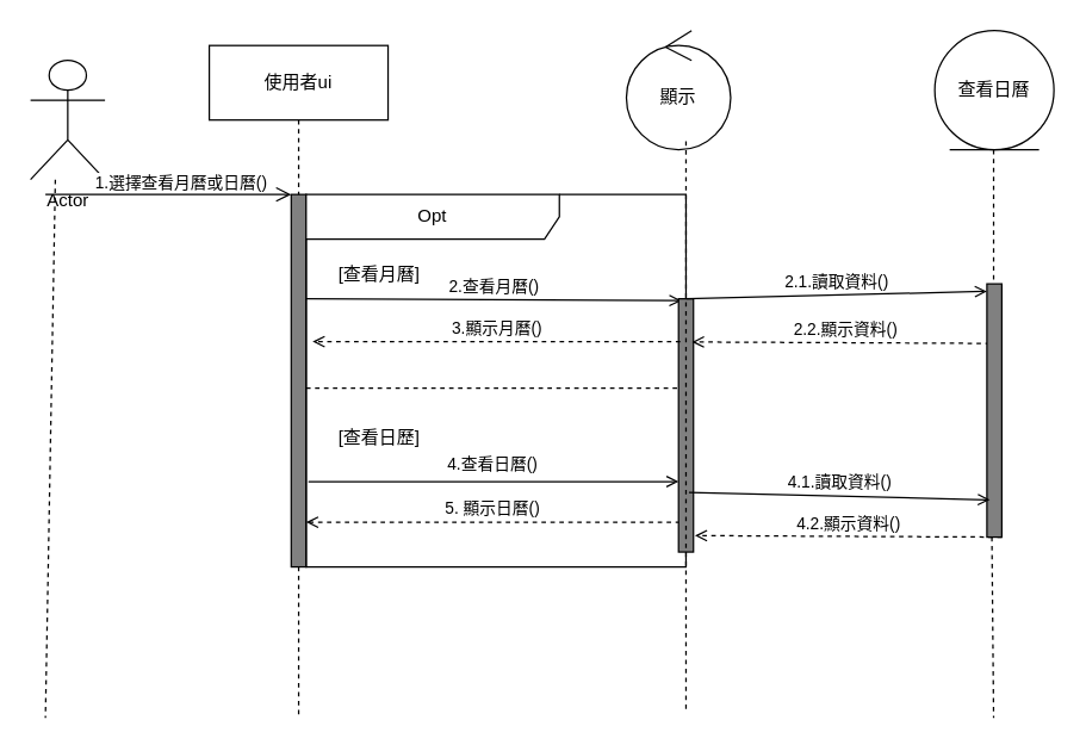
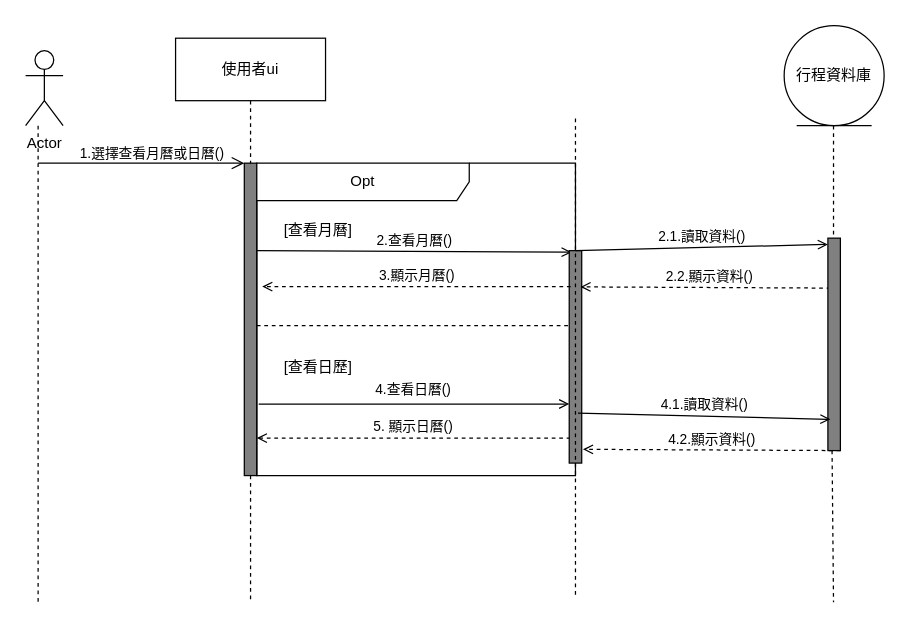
  <mxCell id="0" />
  <mxCell id="1" parent="0" />
- <mxCell id="2" value="顯示" style="ellipse;shape=umlControl;whiteSpace=wrap;html=1;" vertex="1" parent="1"><mxGeometry x="420" y="20" width="70" height="80" as="geometry" /></mxCell>
- <mxCell id="3" value="查看日曆" style="ellipse;shape=umlEntity;whiteSpace=wrap;html=1;" vertex="1" parent="1"><mxGeometry x="627" y="20" width="80" height="80" as="geometry" /></mxCell>
- <mxCell id="4" value="Actor" style="shape=umlActor;verticalLabelPosition=bottom;verticalAlign=top;html=1;" vertex="1" parent="1"><mxGeometry x="20" y="40" width="50" height="80" as="geometry" /></mxCell>
+ <mxCell id="3" value="行程資料庫" style="ellipse;shape=umlEntity;whiteSpace=wrap;html=1;" vertex="1" parent="1"><mxGeometry x="627" y="20" width="80" height="80" as="geometry" /></mxCell>
+ <mxCell id="4" value="Actor" style="shape=umlActor;verticalLabelPosition=bottom;verticalAlign=top;html=1;" vertex="1" parent="1"><mxGeometry x="20" y="40" width="30" height="60" as="geometry" /></mxCell>
  <mxCell id="5" value="使用者ui" style="shape=umlLifeline;perimeter=lifelinePerimeter;whiteSpace=wrap;html=1;container=1;dropTarget=0;collapsible=0;recursiveResize=0;outlineConnect=0;portConstraint=eastwest;newEdgeStyle={&quot;curved&quot;:0,&quot;rounded&quot;:0};size=50;" vertex="1" parent="1"><mxGeometry x="140" y="30" width="120" height="450" as="geometry" /></mxCell>
  <mxCell id="6" value="" style="html=1;points=[[0,0,0,0,5],[0,1,0,0,-5],[1,0,0,0,5],[1,1,0,0,-5]];perimeter=orthogonalPerimeter;outlineConnect=0;targetShapes=umlLifeline;portConstraint=eastwest;newEdgeStyle={&quot;curved&quot;:0,&quot;rounded&quot;:0};fillColor=#808080;" vertex="1" parent="1"><mxGeometry x="195" y="130" width="10" height="250" as="geometry" /></mxCell>
  <mxCell id="7" value="&lt;font style=&quot;vertical-align: inherit;&quot;&gt;&lt;font style=&quot;vertical-align: inherit;&quot;&gt;Opt&lt;/font&gt;&lt;/font&gt;" style="shape=umlFrame;whiteSpace=wrap;html=1;pointerEvents=0;recursiveResize=0;container=1;collapsible=0;width=170;" vertex="1" parent="1"><mxGeometry x="205" y="130" width="255" height="250" as="geometry" /></mxCell>
  <mxCell id="8" value="&lt;font style=&quot;vertical-align: inherit;&quot;&gt;&lt;font style=&quot;vertical-align: inherit;&quot;&gt;[查看月曆]&lt;/font&gt;&lt;/font&gt;" style="text;html=1;" vertex="1" parent="7"><mxGeometry width="100" height="20" relative="1" as="geometry"><mxPoint x="20" y="40" as="offset" /></mxGeometry></mxCell>
  <mxCell id="9" value="&lt;font style=&quot;vertical-align: inherit;&quot;&gt;&lt;font style=&quot;vertical-align: inherit;&quot;&gt;[查看日歷]&lt;/font&gt;&lt;/font&gt;" style="line;strokeWidth=1;dashed=1;labelPosition=center;verticalLabelPosition=bottom;align=left;verticalAlign=top;spacingLeft=20;spacingTop=15;html=1;whiteSpace=wrap;" vertex="1" parent="7"><mxGeometry y="125" width="250" height="10" as="geometry" /></mxCell>
  <mxCell id="10" value="&lt;font style=&quot;vertical-align: inherit;&quot;&gt;&lt;font style=&quot;vertical-align: inherit;&quot;&gt;&lt;font style=&quot;vertical-align: inherit;&quot;&gt;&lt;font style=&quot;vertical-align: inherit;&quot;&gt;&lt;font style=&quot;vertical-align: inherit;&quot;&gt;&lt;font style=&quot;vertical-align: inherit;&quot;&gt;&lt;font style=&quot;vertical-align: inherit;&quot;&gt;&lt;font style=&quot;vertical-align: inherit;&quot;&gt;&lt;font style=&quot;vertical-align: inherit;&quot;&gt;&lt;font style=&quot;vertical-align: inherit;&quot;&gt;2.查看月曆()&lt;/font&gt;&lt;/font&gt;&lt;/font&gt;&lt;/font&gt;&lt;/font&gt;&lt;/font&gt;&lt;/font&gt;&lt;/font&gt;&lt;/font&gt;&lt;/font&gt;" style="html=1;verticalAlign=bottom;labelBackgroundColor=none;endArrow=open;endFill=0;rounded=0;entryX=0.988;entryY=0.285;entryDx=0;entryDy=0;entryPerimeter=0;" edge="1" parent="7" target="7"><mxGeometry x="-0.0" width="160" relative="1" as="geometry"><mxPoint y="70" as="sourcePoint" /><mxPoint x="285" y="70" as="targetPoint" /><mxPoint as="offset" /></mxGeometry></mxCell>
  <mxCell id="11" value="&lt;font style=&quot;vertical-align: inherit;&quot;&gt;&lt;font style=&quot;vertical-align: inherit;&quot;&gt;&lt;font style=&quot;vertical-align: inherit;&quot;&gt;&lt;font style=&quot;vertical-align: inherit;&quot;&gt;&lt;font style=&quot;vertical-align: inherit;&quot;&gt;&lt;font style=&quot;vertical-align: inherit;&quot;&gt;&lt;font style=&quot;vertical-align: inherit;&quot;&gt;&lt;font style=&quot;vertical-align: inherit;&quot;&gt;&lt;font style=&quot;vertical-align: inherit;&quot;&gt;&lt;font style=&quot;vertical-align: inherit;&quot;&gt;4.查看日曆()&lt;/font&gt;&lt;/font&gt;&lt;/font&gt;&lt;/font&gt;&lt;/font&gt;&lt;/font&gt;&lt;/font&gt;&lt;/font&gt;&lt;/font&gt;&lt;/font&gt;" style="html=1;verticalAlign=bottom;labelBackgroundColor=none;endArrow=open;endFill=0;rounded=0;" edge="1" parent="7" source="14"><mxGeometry x="0.695" y="130" width="160" relative="1" as="geometry"><mxPoint y="180" as="sourcePoint" /><mxPoint x="255" y="181" as="targetPoint" /><mxPoint as="offset" /></mxGeometry></mxCell>
  <mxCell id="12" value="&lt;font style=&quot;vertical-align: inherit;&quot;&gt;&lt;font style=&quot;vertical-align: inherit;&quot;&gt;&lt;font style=&quot;vertical-align: inherit;&quot;&gt;&lt;font style=&quot;vertical-align: inherit;&quot;&gt;&lt;font style=&quot;vertical-align: inherit;&quot;&gt;&lt;font style=&quot;vertical-align: inherit;&quot;&gt;&lt;font style=&quot;vertical-align: inherit;&quot;&gt;&lt;font style=&quot;vertical-align: inherit;&quot;&gt;&lt;font style=&quot;vertical-align: inherit;&quot;&gt;&lt;font style=&quot;vertical-align: inherit;&quot;&gt;5. 顯示日&lt;/font&gt;&lt;/font&gt;&lt;/font&gt;&lt;/font&gt;&lt;/font&gt;&lt;/font&gt;&lt;/font&gt;&lt;/font&gt;&lt;/font&gt;&lt;/font&gt;&lt;span style=&quot;background-color: initial;&quot;&gt;&lt;font style=&quot;vertical-align: inherit;&quot;&gt;&lt;font style=&quot;vertical-align: inherit;&quot;&gt;曆()&lt;/font&gt;&lt;/font&gt;&lt;/span&gt;" style="html=1;verticalAlign=bottom;labelBackgroundColor=none;endArrow=open;endFill=0;dashed=1;rounded=0;entryX=0.017;entryY=0.395;entryDx=0;entryDy=0;entryPerimeter=0;" edge="1" parent="7"><mxGeometry x="0.004" width="160" relative="1" as="geometry"><mxPoint x="251" y="220" as="sourcePoint" /><mxPoint y="220" as="targetPoint" /><mxPoint as="offset" /></mxGeometry></mxCell>
  <mxCell id="13" value="" style="html=1;verticalAlign=bottom;labelBackgroundColor=none;endArrow=open;endFill=0;rounded=0;exitX=0.006;exitY=0.771;exitDx=0;exitDy=0;exitPerimeter=0;" edge="1" parent="7" source="7" target="14"><mxGeometry width="160" relative="1" as="geometry"><mxPoint x="255" y="320" as="sourcePoint" /><mxPoint x="510" y="321" as="targetPoint" /></mxGeometry></mxCell>
  <mxCell id="14" value="" style="html=1;points=[[0,0,0,0,5],[0,1,0,0,-5],[1,0,0,0,5],[1,1,0,0,-5]];perimeter=orthogonalPerimeter;outlineConnect=0;targetShapes=umlLifeline;portConstraint=eastwest;newEdgeStyle={&quot;curved&quot;:0,&quot;rounded&quot;:0};fillColor=#808080;" vertex="1" parent="7"><mxGeometry x="250" y="70" width="10" height="170" as="geometry" /></mxCell>
  <mxCell id="15" value="" style="endArrow=none;startArrow=none;endFill=0;startFill=0;endSize=8;html=1;verticalAlign=bottom;labelBackgroundColor=none;strokeWidth=1;rounded=0;exitX=0.333;exitY=1;exitDx=0;exitDy=0;exitPerimeter=0;dashed=1;" edge="1" parent="7"><mxGeometry width="160" relative="1" as="geometry"><mxPoint x="255" y="-35.67" as="sourcePoint" /><mxPoint x="255" y="345.663" as="targetPoint" /></mxGeometry></mxCell>
  <mxCell id="16" value="&lt;font style=&quot;vertical-align: inherit;&quot;&gt;&lt;font style=&quot;vertical-align: inherit;&quot;&gt;&lt;font style=&quot;vertical-align: inherit;&quot;&gt;&lt;font style=&quot;vertical-align: inherit;&quot;&gt;3.顯示月曆()&lt;/font&gt;&lt;/font&gt;&lt;/font&gt;&lt;/font&gt;" style="html=1;verticalAlign=bottom;labelBackgroundColor=none;endArrow=open;endFill=0;dashed=1;rounded=0;entryX=0.017;entryY=0.395;entryDx=0;entryDy=0;entryPerimeter=0;exitX=0.985;exitY=0.395;exitDx=0;exitDy=0;exitPerimeter=0;" edge="1" parent="1" source="7" target="7"><mxGeometry x="-0.0" width="160" relative="1" as="geometry"><mxPoint x="300" y="230" as="sourcePoint" /><mxPoint x="460" y="230" as="targetPoint" /><mxPoint as="offset" /></mxGeometry></mxCell>
  <mxCell id="17" value="" style="endArrow=open;startArrow=none;endFill=0;startFill=0;endSize=8;html=1;verticalAlign=bottom;labelBackgroundColor=none;strokeWidth=1;rounded=0;" edge="1" parent="1" target="6"><mxGeometry width="160" relative="1" as="geometry"><mxPoint x="30" y="130" as="sourcePoint" /><mxPoint x="175" y="130" as="targetPoint" /></mxGeometry></mxCell>
  <mxCell id="18" value="&lt;font style=&quot;vertical-align: inherit;&quot;&gt;&lt;font style=&quot;vertical-align: inherit;&quot;&gt;&lt;font style=&quot;vertical-align: inherit;&quot;&gt;&lt;font style=&quot;vertical-align: inherit;&quot;&gt;&lt;font style=&quot;vertical-align: inherit;&quot;&gt;&lt;font style=&quot;vertical-align: inherit;&quot;&gt;1.選擇查看月曆或日曆()&lt;/font&gt;&lt;/font&gt;&lt;/font&gt;&lt;/font&gt;&lt;/font&gt;&lt;/font&gt;" style="edgeLabel;html=1;align=center;verticalAlign=middle;resizable=0;points=[];" vertex="1" connectable="0" parent="17"><mxGeometry x="0.084" y="9" relative="1" as="geometry"><mxPoint x="1" as="offset" /></mxGeometry></mxCell>
  <mxCell id="19" value="" style="endArrow=none;startArrow=none;endFill=0;startFill=0;endSize=8;html=1;verticalAlign=bottom;labelBackgroundColor=none;strokeWidth=1;rounded=0;exitX=0.333;exitY=1;exitDx=0;exitDy=0;exitPerimeter=0;dashed=1;" edge="1" parent="1" source="4"><mxGeometry width="160" relative="1" as="geometry"><mxPoint x="20" y="200" as="sourcePoint" /><mxPoint x="30" y="481.333" as="targetPoint" /></mxGeometry></mxCell>
  <mxCell id="20" value="" style="endArrow=none;startArrow=none;endFill=0;startFill=0;endSize=8;html=1;verticalAlign=bottom;labelBackgroundColor=none;strokeWidth=1;rounded=0;exitX=0.333;exitY=1;exitDx=0;exitDy=0;exitPerimeter=0;dashed=1;" edge="1" parent="1" source="24"><mxGeometry width="160" relative="1" as="geometry"><mxPoint x="666.5" y="100" as="sourcePoint" /><mxPoint x="666.5" y="481.333" as="targetPoint" /></mxGeometry></mxCell>
  <mxCell id="21" value="&lt;font style=&quot;vertical-align: inherit;&quot;&gt;&lt;font style=&quot;vertical-align: inherit;&quot;&gt;&lt;font style=&quot;vertical-align: inherit;&quot;&gt;&lt;font style=&quot;vertical-align: inherit;&quot;&gt;&lt;font style=&quot;vertical-align: inherit;&quot;&gt;&lt;font style=&quot;vertical-align: inherit;&quot;&gt;&lt;font style=&quot;vertical-align: inherit;&quot;&gt;&lt;font style=&quot;vertical-align: inherit;&quot;&gt;&lt;font style=&quot;vertical-align: inherit;&quot;&gt;&lt;font style=&quot;vertical-align: inherit;&quot;&gt;2.1.讀取資料()&lt;/font&gt;&lt;/font&gt;&lt;/font&gt;&lt;/font&gt;&lt;/font&gt;&lt;/font&gt;&lt;/font&gt;&lt;/font&gt;&lt;/font&gt;&lt;/font&gt;" style="html=1;verticalAlign=bottom;labelBackgroundColor=none;endArrow=open;endFill=0;rounded=0;entryX=0;entryY=0;entryDx=0;entryDy=5;entryPerimeter=0;" edge="1" parent="1" target="24"><mxGeometry x="-0.0" width="160" relative="1" as="geometry"><mxPoint x="460" y="200" as="sourcePoint" /><mxPoint x="670" y="201" as="targetPoint" /><mxPoint as="offset" /></mxGeometry></mxCell>
  <mxCell id="22" value="&lt;font style=&quot;vertical-align: inherit;&quot;&gt;&lt;font style=&quot;vertical-align: inherit;&quot;&gt;&lt;font style=&quot;vertical-align: inherit;&quot;&gt;&lt;font style=&quot;vertical-align: inherit;&quot;&gt;2.2.顯示資料()&lt;/font&gt;&lt;/font&gt;&lt;/font&gt;&lt;/font&gt;" style="html=1;verticalAlign=bottom;labelBackgroundColor=none;endArrow=open;endFill=0;dashed=1;rounded=0;entryX=0.017;entryY=0.395;entryDx=0;entryDy=0;entryPerimeter=0;" edge="1" parent="1"><mxGeometry x="-0.0" width="160" relative="1" as="geometry"><mxPoint x="670" y="230" as="sourcePoint" /><mxPoint x="464" y="229" as="targetPoint" /><mxPoint as="offset" /></mxGeometry></mxCell>
  <mxCell id="23" value="" style="endArrow=none;startArrow=none;endFill=0;startFill=0;endSize=8;html=1;verticalAlign=bottom;labelBackgroundColor=none;strokeWidth=1;rounded=0;exitX=0.333;exitY=1;exitDx=0;exitDy=0;exitPerimeter=0;dashed=1;" edge="1" parent="1" target="24"><mxGeometry width="160" relative="1" as="geometry"><mxPoint x="666.5" y="100" as="sourcePoint" /><mxPoint x="666.5" y="481.333" as="targetPoint" /></mxGeometry></mxCell>
  <mxCell id="24" value="" style="html=1;points=[[0,0,0,0,5],[0,1,0,0,-5],[1,0,0,0,5],[1,1,0,0,-5]];perimeter=orthogonalPerimeter;outlineConnect=0;targetShapes=umlLifeline;portConstraint=eastwest;newEdgeStyle={&quot;curved&quot;:0,&quot;rounded&quot;:0};fillColor=#808080;" vertex="1" parent="1"><mxGeometry x="662" y="190" width="10" height="170" as="geometry" /></mxCell>
  <mxCell id="25" value="&lt;font style=&quot;vertical-align: inherit;&quot;&gt;&lt;font style=&quot;vertical-align: inherit;&quot;&gt;&lt;font style=&quot;vertical-align: inherit;&quot;&gt;&lt;font style=&quot;vertical-align: inherit;&quot;&gt;&lt;font style=&quot;vertical-align: inherit;&quot;&gt;&lt;font style=&quot;vertical-align: inherit;&quot;&gt;&lt;font style=&quot;vertical-align: inherit;&quot;&gt;&lt;font style=&quot;vertical-align: inherit;&quot;&gt;&lt;font style=&quot;vertical-align: inherit;&quot;&gt;&lt;font style=&quot;vertical-align: inherit;&quot;&gt;4.1.讀取資料()&lt;/font&gt;&lt;/font&gt;&lt;/font&gt;&lt;/font&gt;&lt;/font&gt;&lt;/font&gt;&lt;/font&gt;&lt;/font&gt;&lt;/font&gt;&lt;/font&gt;" style="html=1;verticalAlign=bottom;labelBackgroundColor=none;endArrow=open;endFill=0;rounded=0;entryX=0;entryY=0;entryDx=0;entryDy=5;entryPerimeter=0;" edge="1" parent="1"><mxGeometry x="-0.0" width="160" relative="1" as="geometry"><mxPoint x="462" y="330" as="sourcePoint" /><mxPoint x="664" y="335" as="targetPoint" /><mxPoint as="offset" /></mxGeometry></mxCell>
  <mxCell id="26" value="&lt;font style=&quot;vertical-align: inherit;&quot;&gt;&lt;font style=&quot;vertical-align: inherit;&quot;&gt;&lt;font style=&quot;vertical-align: inherit;&quot;&gt;&lt;font style=&quot;vertical-align: inherit;&quot;&gt;4.2.顯示資料()&lt;/font&gt;&lt;/font&gt;&lt;/font&gt;&lt;/font&gt;" style="html=1;verticalAlign=bottom;labelBackgroundColor=none;endArrow=open;endFill=0;dashed=1;rounded=0;entryX=0.017;entryY=0.395;entryDx=0;entryDy=0;entryPerimeter=0;" edge="1" parent="1"><mxGeometry x="-0.0" width="160" relative="1" as="geometry"><mxPoint x="672" y="360" as="sourcePoint" /><mxPoint x="466" y="359" as="targetPoint" /><mxPoint as="offset" /></mxGeometry></mxCell>
